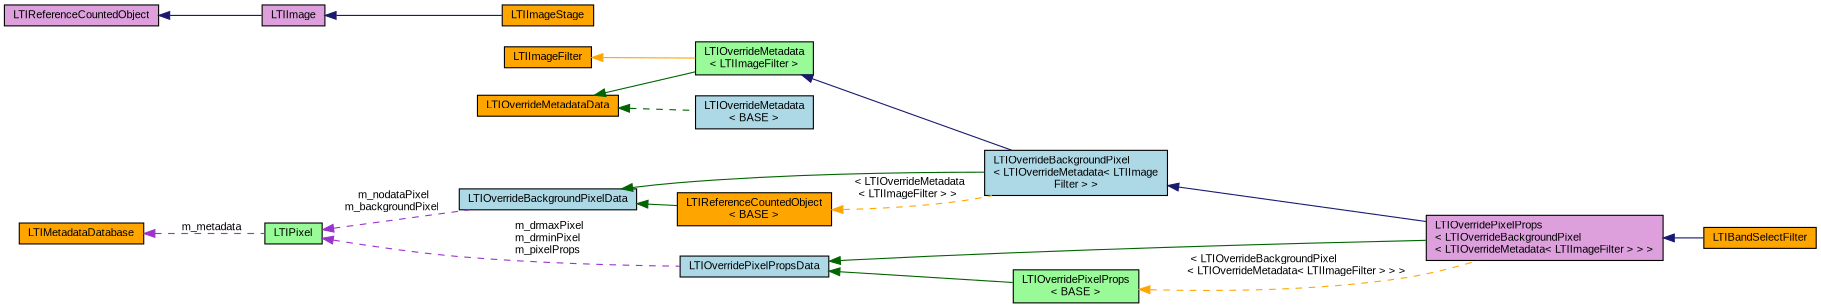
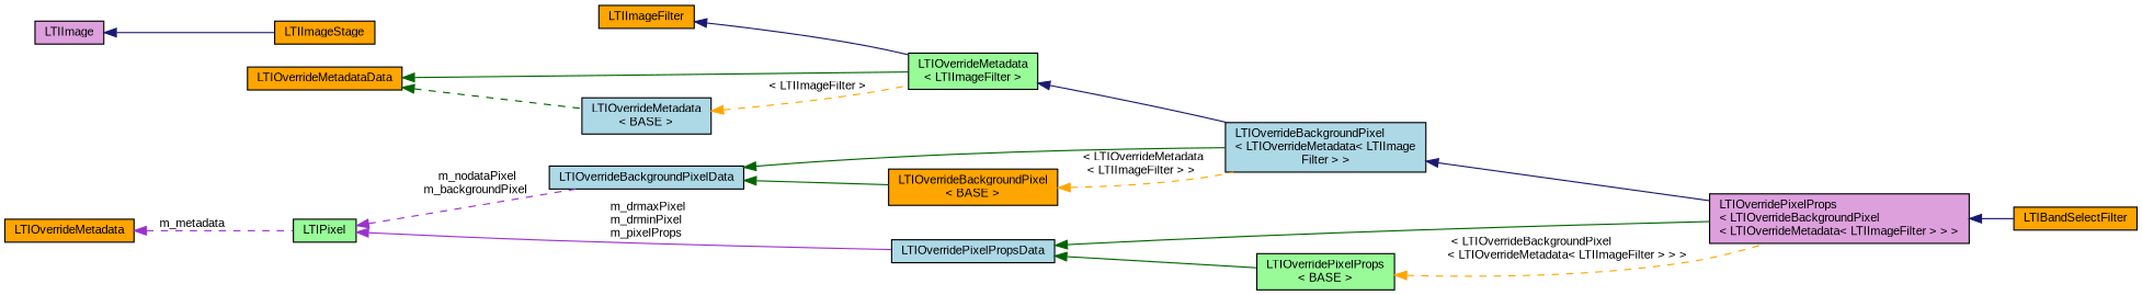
  digraph {
    fontname="Liberation Sans"
    rankdir=LR
    node [color=black fillcolor=orange fontname="Liberation Sans" fontsize=10 shape=record style=filled]
    edge [color=midnightblue dir=back fontname="Liberation Sans" fontsize=10 labelfontname=Helvetica labelfontsize=10 style=solid]
    n1 [fontcolor=black height=0.2 label=LTIBandSelectFilter width=0.4]
    n2 [fillcolor=plum height=0.2 label="LTIOverridePixelProps\l\< LTIOverrideBackgroundPixel\l\< LTIOverrideMetadata\< LTIImageFilter \> \> \>" width=0.4]
    n3 [fillcolor=lightblue height=0.2 label="LTIOverrideBackgroundPixel\l\< LTIOverrideMetadata\< LTIImage\lFilter \> \>" width=0.4]
    n4 [fillcolor=palegreen height=0.2 label="LTIOverrideMetadata\l\< LTIImageFilter \>" width=0.4]
    n5 [height=0.2 label=LTIImageFilter width=0.4]
    n6 [height=0.2 label=LTIImageStage width=0.4]
    n7 [fillcolor=plum height=0.2 label=LTIImage width=0.4]
-   n8 [fillcolor=plum height=0.2 label=LTIReferenceCountedObject width=0.4]
    n9 [height=0.2 label=LTIOverrideMetadataData width=0.4]
    n10 [fillcolor=lightblue height=0.2 label="LTIOverrideMetadata\l\< BASE \>" width=0.4]
-   n11 [height=0.2 label=LTIMetadataDatabase width=0.4]
+   n11 [height=0.2 label=LTIOverrideMetadata width=0.4]
    n12 [fillcolor=palegreen height=0.2 label=LTIPixel width=0.4]
    n13 [fillcolor=lightblue height=0.2 label=LTIOverrideBackgroundPixelData width=0.4]
-   n14 [height=0.2 label="LTIReferenceCountedObject\l\< BASE \>" width=0.4]
+   n14 [height=0.2 label="LTIOverrideBackgroundPixel\l\< BASE \>" width=0.4]
    n15 [fillcolor=lightblue height=0.2 label=LTIOverridePixelPropsData width=0.4]
    n16 [fillcolor=palegreen height=0.2 label="LTIOverridePixelProps\l\< BASE \>" width=0.4]
    n2 -> n1
    n3 -> n2
    n4 -> n3
-   n5 -> n4 [color=orange]
+   n5 -> n4
    n7 -> n6
-   n8 -> n7
    n9 -> n4 [color=darkgreen]
    n9 -> n10 [color=darkgreen style=dashed]
+   n10 -> n4 [color=orange label=" \< LTIImageFilter \>" style=dashed]
    n11 -> n12 [color=darkorchid3 label=" m_metadata" style=dashed]
    n12 -> n13 [color=darkorchid3 label=" m_nodataPixel\nm_backgroundPixel" style=dashed]
-   n12 -> n15 [color=darkorchid3 label=" m_drmaxPixel\nm_drminPixel\nm_pixelProps" style=dashed]
+   n12 -> n15 [color=darkorchid3 label=" m_drmaxPixel\nm_drminPixel\nm_pixelProps"]
    n13 -> n3 [color=darkgreen]
    n13 -> n14 [color=darkgreen]
    n14 -> n3 [color=orange label=" \< LTIOverrideMetadata\l\< LTIImageFilter \> \>" style=dashed]
    n15 -> n2 [color=darkgreen]
    n15 -> n16 [color=darkgreen]
    n16 -> n2 [color=orange label=" \< LTIOverrideBackgroundPixel\l\< LTIOverrideMetadata\< LTIImageFilter \> \> \>" style=dashed]
  }
